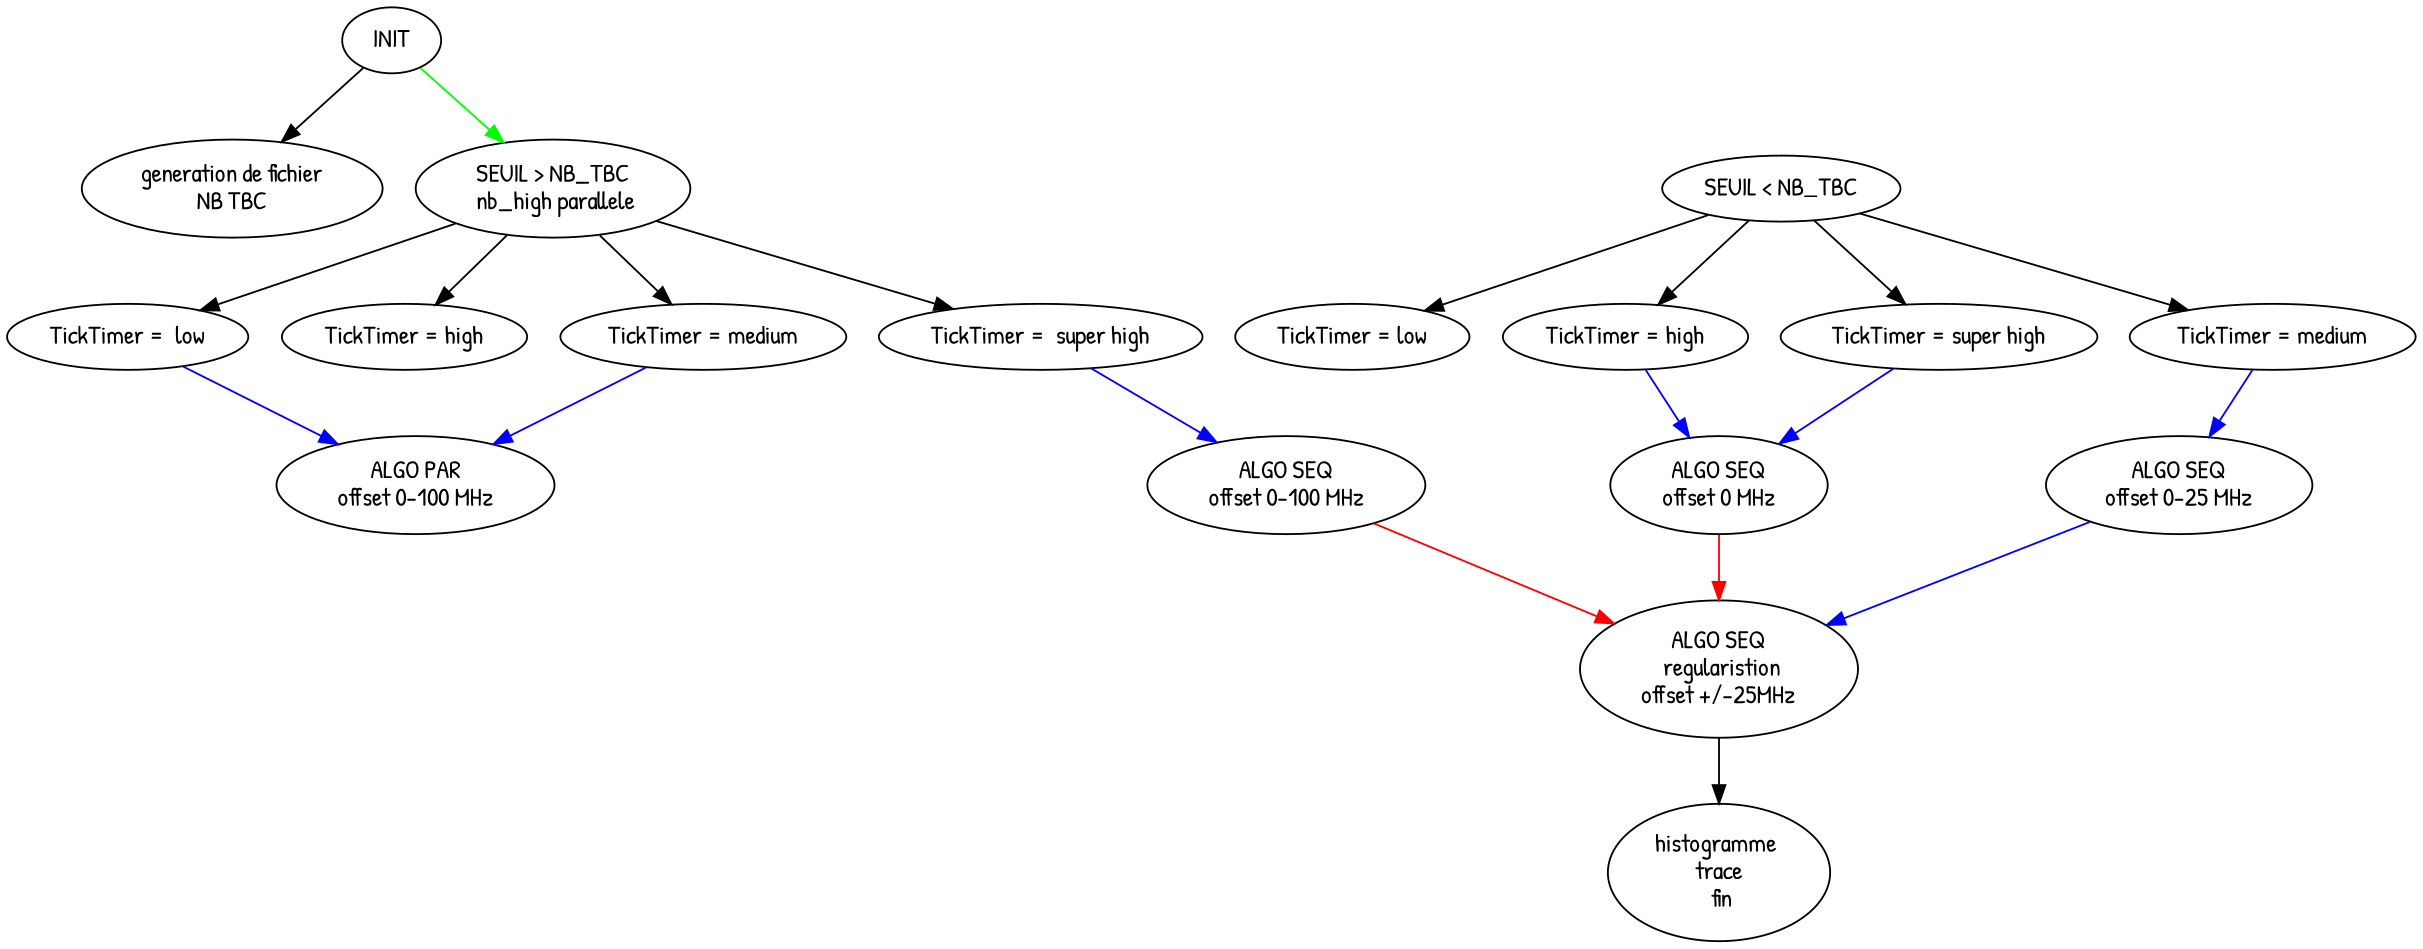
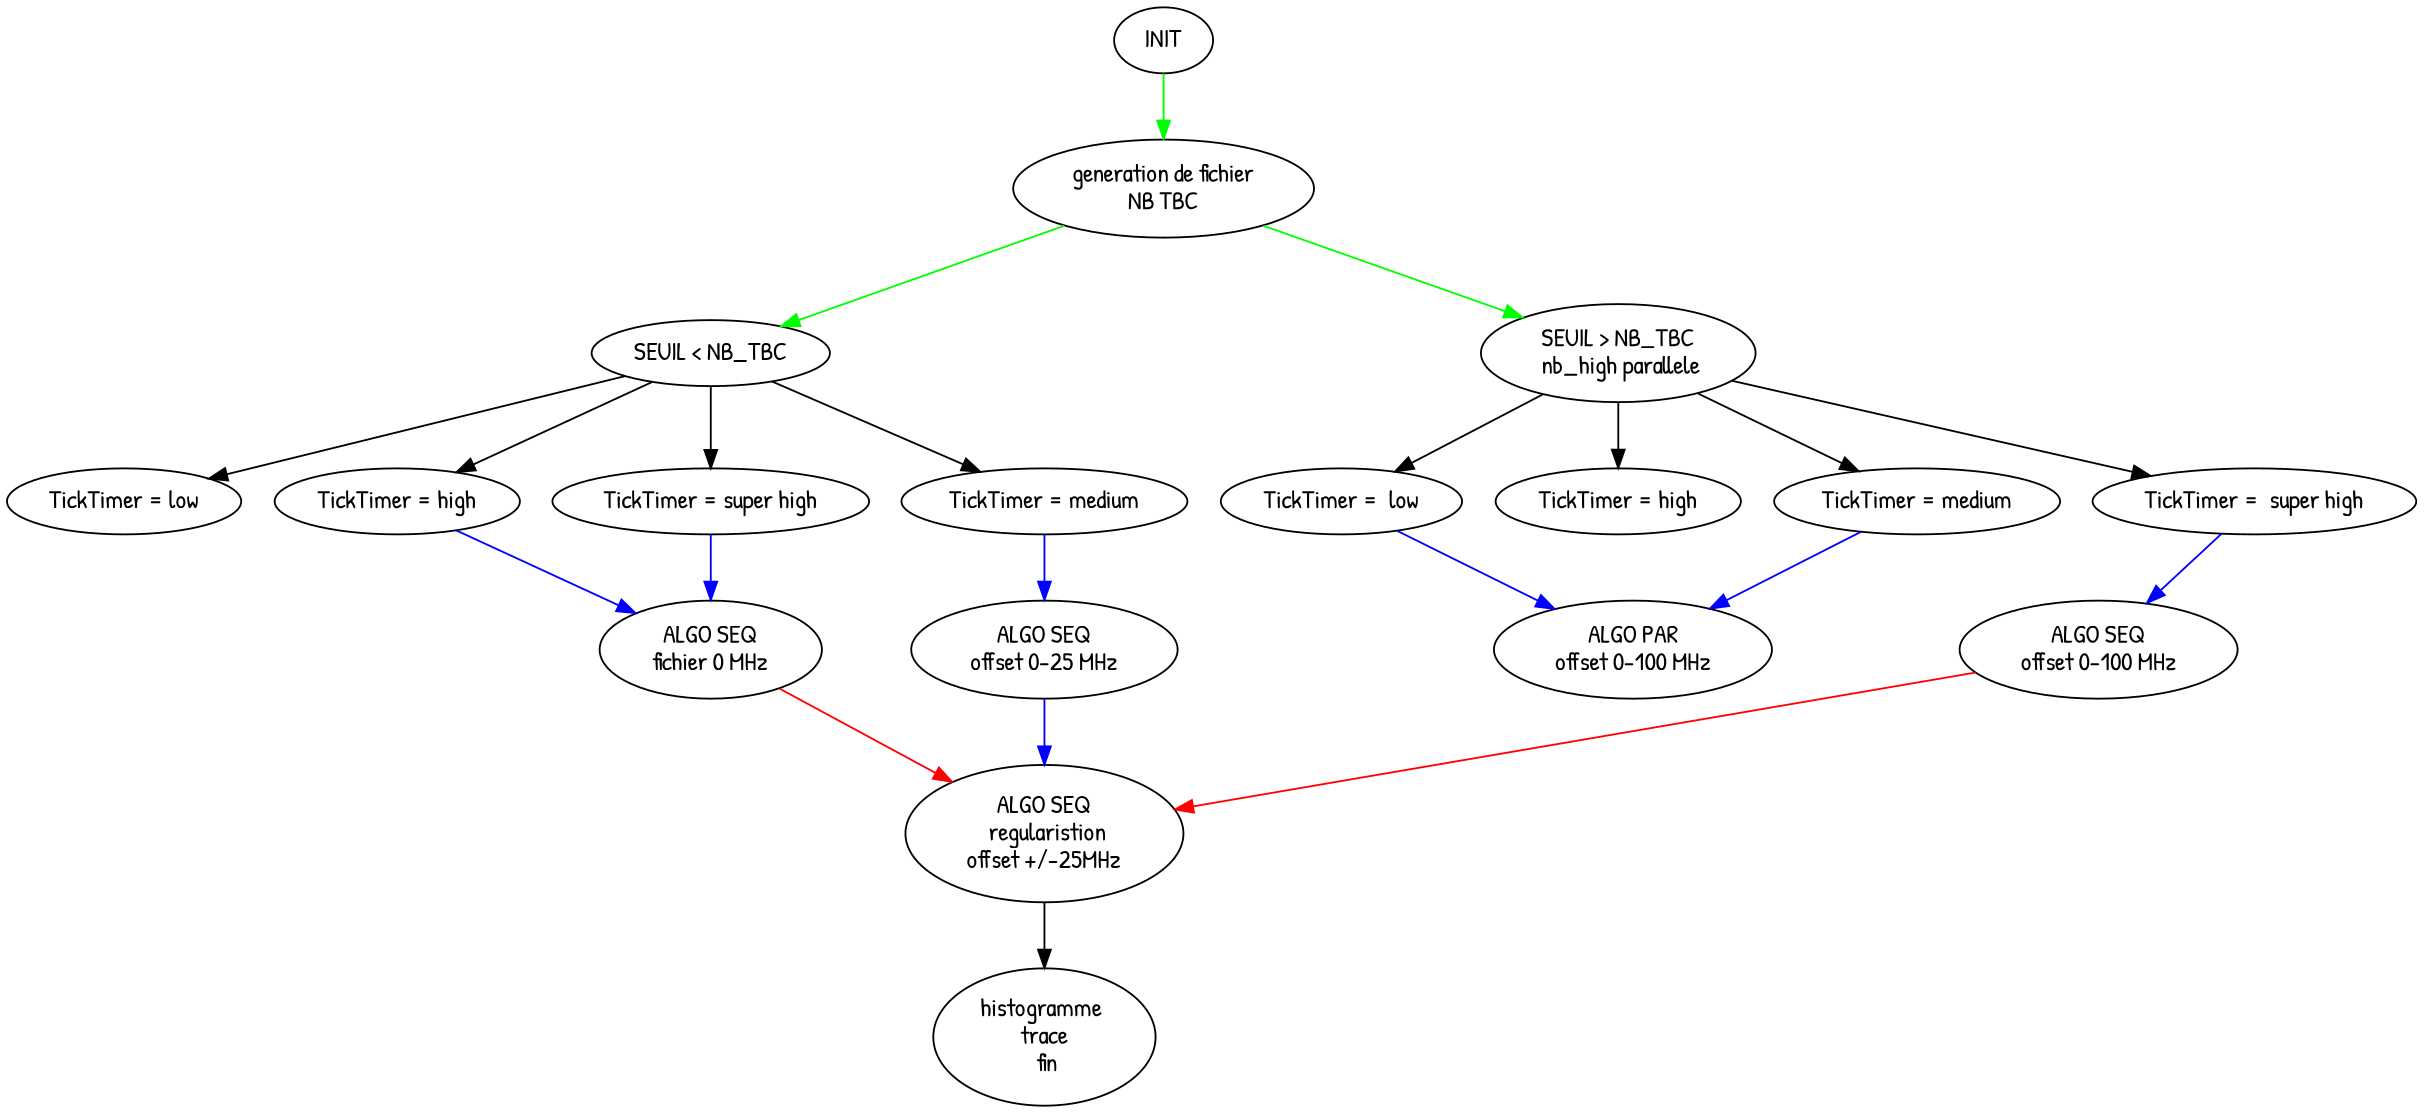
  digraph {
    fontname="Patrick Hand"
    node [fontname="Patrick Hand"]
    edge [fontname="Patrick Hand" color=black]
    n1 [label=INIT]
    n2 [label="generation de fichier\nNB TBC"]
    n3 [label="SEUIL < NB_TBC"]
    n4 [label="SEUIL > NB_TBC\n nb_high parallele"]
    n5 [label="TickTimer = low"]
    n6 [label="TickTimer = high"]
    n7 [label="TickTimer = medium"]
    n8 [label="TickTimer = super high"]
    n9 [label="TickTimer =  low"]
    n10 [label="TickTimer = high"]
    n11 [label="TickTimer = medium"]
    n12 [label="TickTimer =  super high"]
-   n13 [label="ALGO SEQ\n offset 0 MHz "]
+   n13 [label="ALGO SEQ\n fichier 0 MHz "]
    n14 [label="ALGO SEQ\n offset 0-25 MHz "]
    n15 [label="ALGO PAR\n offset 0-100 MHz "]
    n16 [label="ALGO SEQ\n offset 0-100 MHz "]
    n17 [label="ALGO SEQ\n regularistion\n offset +/-25MHz "]
    n18 [label="histogramme \n trace \n fin"]
-   n1 -> n2 [color=""]
-   n1 -> n4 [color=green]
+   n1 -> n2 [color=green]
+   n2 -> n3 [color=green]
+   n2 -> n4 [color=green]
    n3 -> n5
    n3 -> n6
    n3 -> n7
    n3 -> n8
    n4 -> n9
    n4 -> n10
    n4 -> n11
    n4 -> n12
    n6 -> n13 [color=blue]
    n7 -> n14 [color=blue]
    n8 -> n13 [color=blue]
    n9 -> n15 [color=blue]
    n11 -> n15 [color=blue]
    n12 -> n16 [color=blue]
    n13 -> n17 [color=red]
    n14 -> n17 [color=blue]
    n16 -> n17 [color=red]
    n17 -> n18
  }
